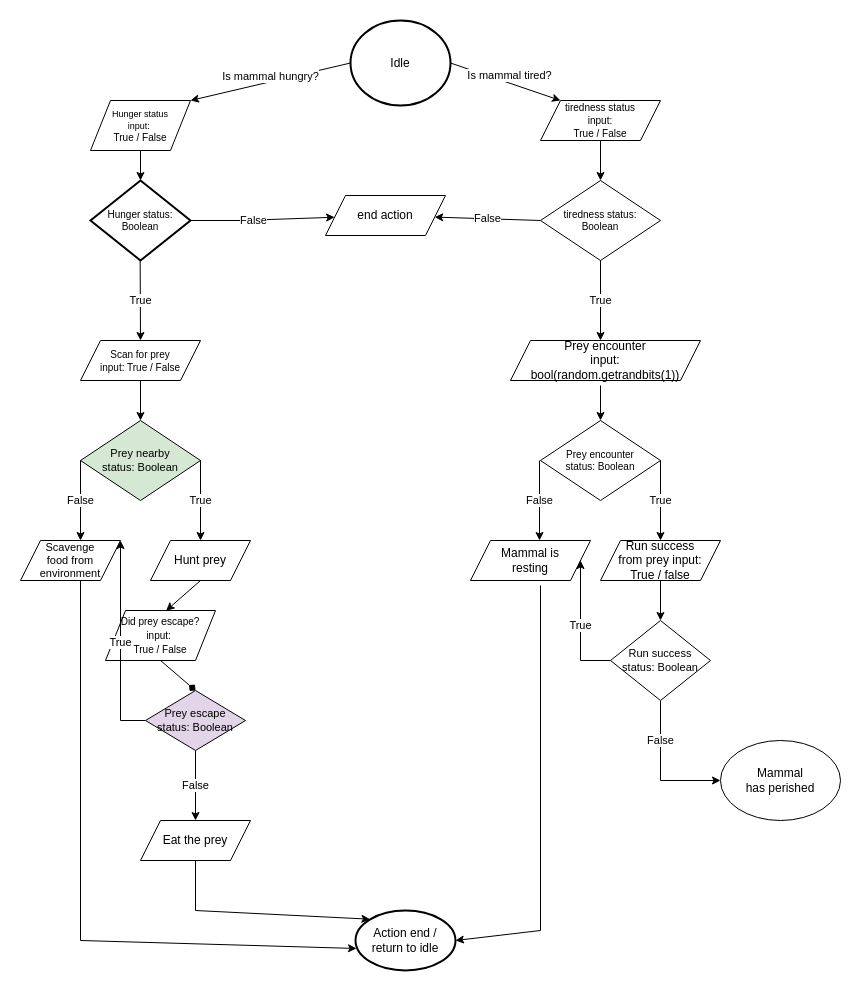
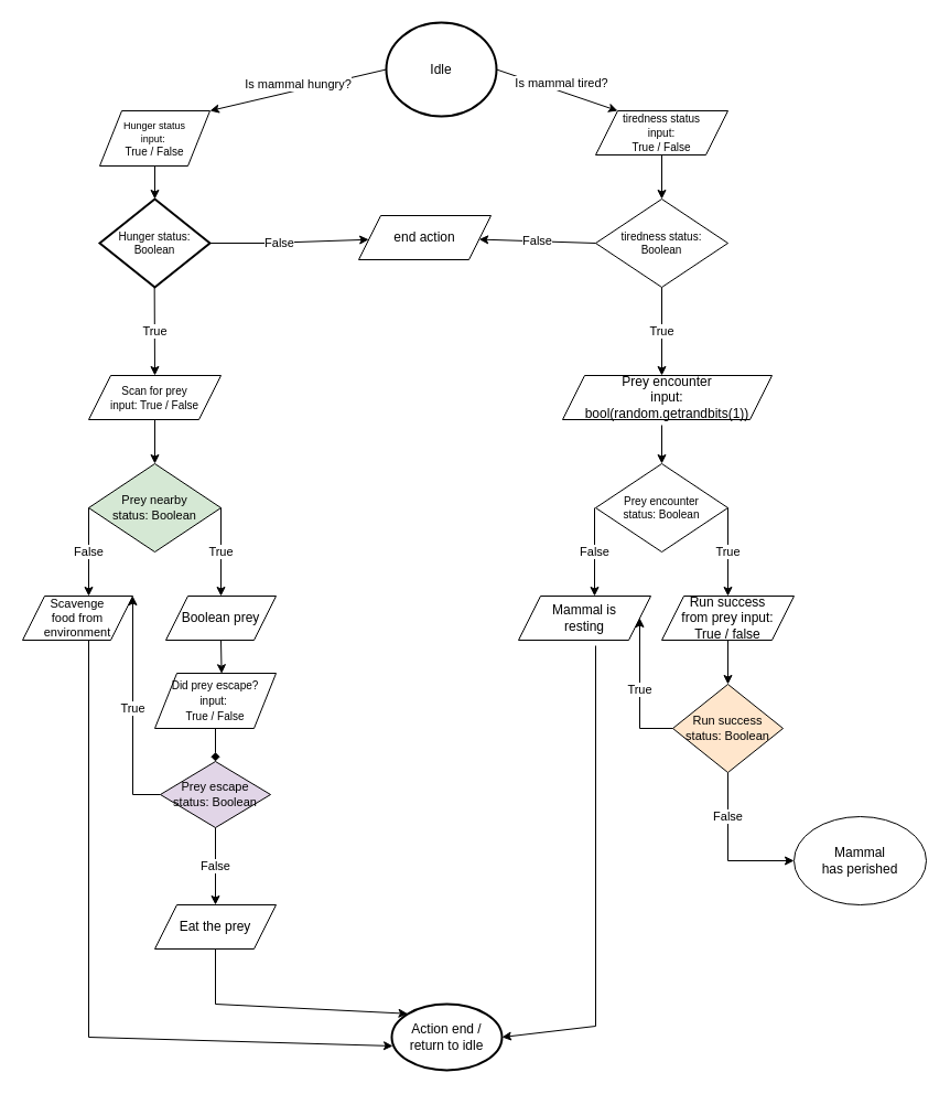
  <mxCell id="0" />
  <mxCell id="1" parent="0" />
  <mxCell id="2" value="Idle" style="strokeWidth=2;html=1;shape=mxgraph.flowchart.start_1;whiteSpace=wrap;" vertex="1" parent="1"><mxGeometry x="350" y="20" width="100" height="85" as="geometry" /></mxCell>
  <mxCell id="3" value="Is mammal hungry?" style="endArrow=classic;html=1;rounded=0;exitX=0;exitY=0.5;exitDx=0;exitDy=0;exitPerimeter=0;" edge="1" parent="1" source="2"><mxGeometry x="-0.02" y="-5" width="50" height="50" relative="1" as="geometry"><mxPoint x="360" y="80" as="sourcePoint" /><mxPoint x="190" y="100" as="targetPoint" /><mxPoint as="offset" /></mxGeometry></mxCell>
  <mxCell id="4" value="Is mammal tired?" style="endArrow=classic;html=1;rounded=0;exitX=1;exitY=0.5;exitDx=0;exitDy=0;exitPerimeter=0;" edge="1" parent="1" source="2"><mxGeometry x="0.041" y="7" width="50" height="50" relative="1" as="geometry"><mxPoint x="440" y="70" as="sourcePoint" /><mxPoint x="560" y="100" as="targetPoint" /><mxPoint as="offset" /></mxGeometry></mxCell>
  <mxCell id="5" value="&lt;div style=&quot;font-size: 10px;&quot;&gt;Hunger status:&lt;/div&gt;&lt;div style=&quot;font-size: 10px;&quot;&gt;Boolean&lt;br style=&quot;font-size: 10px;&quot;&gt;&lt;/div&gt;" style="strokeWidth=2;html=1;shape=mxgraph.flowchart.decision;whiteSpace=wrap;fontSize=10;" vertex="1" parent="1"><mxGeometry x="90" y="180" width="100" height="80" as="geometry" /></mxCell>
  <mxCell id="6" value="&lt;div&gt;Action end /&lt;/div&gt;&lt;div&gt;return to idle&lt;br&gt;&lt;/div&gt;" style="strokeWidth=2;html=1;shape=mxgraph.flowchart.start_1;whiteSpace=wrap;" vertex="1" parent="1"><mxGeometry x="355" y="910" width="100" height="60" as="geometry" /></mxCell>
  <mxCell id="7" value="True" style="endArrow=classic;html=1;rounded=0;" edge="1" parent="1"><mxGeometry width="50" height="50" relative="1" as="geometry"><mxPoint x="139.66" y="260" as="sourcePoint" /><mxPoint x="140" y="340" as="targetPoint" /></mxGeometry></mxCell>
  <mxCell id="8" value="&lt;div align=&quot;center&quot; style=&quot;font-size: 10px;&quot;&gt;&lt;font style=&quot;font-size: 9px;&quot;&gt;Hunger status&lt;/font&gt;&lt;/div&gt;&lt;div align=&quot;center&quot; style=&quot;font-size: 10px;&quot;&gt;&lt;font style=&quot;font-size: 9px;&quot;&gt;input:&amp;nbsp;&lt;/font&gt;&lt;/div&gt;&lt;div align=&quot;center&quot; style=&quot;font-size: 10px;&quot;&gt;&lt;font style=&quot;font-size: 10px;&quot;&gt;True / False&lt;/font&gt;&lt;br&gt;&lt;/div&gt;" style="shape=parallelogram;perimeter=parallelogramPerimeter;whiteSpace=wrap;html=1;fixedSize=1;" vertex="1" parent="1"><mxGeometry x="90" y="100" width="100" height="50" as="geometry" /></mxCell>
  <mxCell id="9" value="" style="endArrow=classic;html=1;rounded=0;" edge="1" parent="1" target="5"><mxGeometry width="50" height="50" relative="1" as="geometry"><mxPoint x="140" y="150" as="sourcePoint" /><mxPoint x="90" y="200" as="targetPoint" /></mxGeometry></mxCell>
  <mxCell id="10" value="False" style="endArrow=classic;html=1;rounded=0;" edge="1" parent="1" target="11"><mxGeometry x="-0.125" width="50" height="50" relative="1" as="geometry"><mxPoint x="190" y="220" as="sourcePoint" /><mxPoint x="320" y="220" as="targetPoint" /><Array as="points"><mxPoint x="240" y="220" /></Array><mxPoint as="offset" /></mxGeometry></mxCell>
  <mxCell id="11" value="end action" style="shape=parallelogram;perimeter=parallelogramPerimeter;whiteSpace=wrap;html=1;fixedSize=1;" vertex="1" parent="1"><mxGeometry x="325" y="195" width="120" height="40" as="geometry" /></mxCell>
  <mxCell id="12" value="&lt;div&gt;&lt;font style=&quot;font-size: 10px;&quot;&gt;Scan for prey&lt;/font&gt;&lt;/div&gt;&lt;div style=&quot;font-size: 10px;&quot;&gt;input: True / False&lt;br&gt;&lt;/div&gt;" style="shape=parallelogram;perimeter=parallelogramPerimeter;whiteSpace=wrap;html=1;fixedSize=1;" vertex="1" parent="1"><mxGeometry x="80" y="340" width="120" height="40" as="geometry" /></mxCell>
  <mxCell id="13" value="" style="endArrow=classic;html=1;rounded=0;" edge="1" parent="1"><mxGeometry width="50" height="50" relative="1" as="geometry"><mxPoint x="140" y="380" as="sourcePoint" /><mxPoint x="140" y="420" as="targetPoint" /></mxGeometry></mxCell>
  <mxCell id="14" value="&lt;div style=&quot;font-size: 11px;&quot;&gt;&lt;font style=&quot;font-size: 11px;&quot;&gt;Prey nearby&lt;/font&gt;&lt;/div&gt;&lt;div style=&quot;font-size: 11px;&quot;&gt;&lt;font style=&quot;font-size: 11px;&quot;&gt;status: Boolean&lt;/font&gt;&lt;br&gt;&lt;/div&gt;" style="rhombus;whiteSpace=wrap;html=1;fillColor=#d5e8d4;" vertex="1" parent="1"><mxGeometry x="80" y="420" width="120" height="80" as="geometry" /></mxCell>
  <mxCell id="15" value="False" style="endArrow=classic;html=1;rounded=0;" edge="1" parent="1"><mxGeometry width="50" height="50" relative="1" as="geometry"><mxPoint x="80" y="460" as="sourcePoint" /><mxPoint x="80" y="540" as="targetPoint" /></mxGeometry></mxCell>
  <mxCell id="16" value="&lt;div style=&quot;font-size: 11px;&quot;&gt;&lt;font style=&quot;font-size: 11px;&quot;&gt;Scavenge&lt;/font&gt;&lt;/div&gt;&lt;div style=&quot;font-size: 11px;&quot;&gt;&lt;font style=&quot;font-size: 11px;&quot;&gt;food from&lt;/font&gt;&lt;/div&gt;&lt;div style=&quot;font-size: 11px;&quot;&gt;&lt;font style=&quot;font-size: 11px;&quot;&gt;&lt;font style=&quot;font-size: 11px;&quot;&gt;environment&lt;/font&gt;&lt;br&gt;&lt;/font&gt;&lt;/div&gt;" style="shape=parallelogram;perimeter=parallelogramPerimeter;whiteSpace=wrap;html=1;fixedSize=1;" vertex="1" parent="1"><mxGeometry x="20" y="540" width="100" height="40" as="geometry" /></mxCell>
- <mxCell id="17" value="Hunt prey" style="shape=parallelogram;perimeter=parallelogramPerimeter;whiteSpace=wrap;html=1;fixedSize=1;" vertex="1" parent="1"><mxGeometry x="150" y="540" width="100" height="40" as="geometry" /></mxCell>
+ <mxCell id="17" value="Boolean prey" style="shape=parallelogram;perimeter=parallelogramPerimeter;whiteSpace=wrap;html=1;fixedSize=1;" vertex="1" parent="1"><mxGeometry x="150" y="540" width="100" height="40" as="geometry" /></mxCell>
  <mxCell id="18" value="True" style="endArrow=classic;html=1;rounded=0;entryX=0.5;entryY=0;entryDx=0;entryDy=0;" edge="1" parent="1" target="17"><mxGeometry width="50" height="50" relative="1" as="geometry"><mxPoint x="200" y="460" as="sourcePoint" /><mxPoint x="250" y="410" as="targetPoint" /></mxGeometry></mxCell>
  <mxCell id="19" value="" style="endArrow=classic;html=1;rounded=0;entryX=0.551;entryY=0.005;entryDx=0;entryDy=0;entryPerimeter=0;" edge="1" parent="1" target="20"><mxGeometry width="50" height="50" relative="1" as="geometry"><mxPoint x="200" y="580" as="sourcePoint" /><mxPoint x="200" y="620" as="targetPoint" /></mxGeometry></mxCell>
- <mxCell id="20" value="&lt;div style=&quot;font-size: 11px;&quot;&gt;&lt;font style=&quot;font-size: 10px;&quot;&gt;Did prey&lt;/font&gt; e&lt;font style=&quot;font-size: 10px;&quot;&gt;scape?&lt;/font&gt;&lt;/div&gt;&lt;div&gt;&lt;font style=&quot;font-size: 10px;&quot;&gt;input:&amp;nbsp;&lt;/font&gt;&lt;/div&gt;&lt;div&gt;&lt;font style=&quot;font-size: 10px;&quot;&gt;True / False&lt;/font&gt;&lt;br&gt;&lt;/div&gt;" style="shape=parallelogram;perimeter=parallelogramPerimeter;whiteSpace=wrap;html=1;fixedSize=1;" vertex="1" parent="1"><mxGeometry x="105" y="610" width="110" height="50" as="geometry" /></mxCell>
+ <mxCell id="20" value="&lt;div style=&quot;font-size: 11px;&quot;&gt;&lt;font style=&quot;font-size: 10px;&quot;&gt;Did prey&lt;/font&gt; e&lt;font style=&quot;font-size: 10px;&quot;&gt;scape?&lt;/font&gt;&lt;/div&gt;&lt;div&gt;&lt;font style=&quot;font-size: 10px;&quot;&gt;input:&amp;nbsp;&lt;/font&gt;&lt;/div&gt;&lt;div&gt;&lt;font style=&quot;font-size: 10px;&quot;&gt;True / False&lt;/font&gt;&lt;br&gt;&lt;/div&gt;" style="shape=parallelogram;perimeter=parallelogramPerimeter;whiteSpace=wrap;html=1;fixedSize=1;" vertex="1" parent="1"><mxGeometry x="140" y="610" width="110" height="50" as="geometry" /></mxCell>
  <mxCell id="21" value="&lt;div style=&quot;font-size: 11px;&quot;&gt;&lt;font style=&quot;font-size: 11px;&quot;&gt;Prey escape&lt;/font&gt;&lt;/div&gt;&lt;div style=&quot;font-size: 11px;&quot;&gt;&lt;font style=&quot;font-size: 11px;&quot;&gt;status: Boolean&lt;/font&gt;&lt;br&gt;&lt;/div&gt;" style="rhombus;whiteSpace=wrap;html=1;fillColor=#e1d5e7;" vertex="1" parent="1"><mxGeometry x="145" y="690" width="100" height="60" as="geometry" /></mxCell>
  <mxCell id="22" value="" style="endArrow=diamond;html=1;rounded=0;exitX=0.5;exitY=1;exitDx=0;exitDy=0;entryX=0.5;entryY=0;entryDx=0;entryDy=0;" edge="1" parent="1" source="20" target="21"><mxGeometry width="50" height="50" relative="1" as="geometry"><mxPoint x="380" y="670" as="sourcePoint" /><mxPoint x="430" y="620" as="targetPoint" /></mxGeometry></mxCell>
  <mxCell id="23" value="True" style="endArrow=classic;html=1;rounded=0;entryX=1;entryY=0;entryDx=0;entryDy=0;" edge="1" parent="1" target="16"><mxGeometry width="50" height="50" relative="1" as="geometry"><mxPoint x="145" y="720" as="sourcePoint" /><mxPoint x="120" y="700" as="targetPoint" /><Array as="points"><mxPoint x="120" y="720" /></Array></mxGeometry></mxCell>
  <mxCell id="24" value="False" style="endArrow=classic;html=1;rounded=0;" edge="1" parent="1"><mxGeometry width="50" height="50" relative="1" as="geometry"><mxPoint x="195" y="750" as="sourcePoint" /><mxPoint x="195" y="820" as="targetPoint" /></mxGeometry></mxCell>
  <mxCell id="25" value="Eat the prey" style="shape=parallelogram;perimeter=parallelogramPerimeter;whiteSpace=wrap;html=1;fixedSize=1;" vertex="1" parent="1"><mxGeometry x="140" y="820" width="110" height="40" as="geometry" /></mxCell>
  <mxCell id="26" value="" style="endArrow=classic;html=1;rounded=0;entryX=0.145;entryY=0.145;entryDx=0;entryDy=0;entryPerimeter=0;" edge="1" parent="1" target="6"><mxGeometry width="50" height="50" relative="1" as="geometry"><mxPoint x="195" y="860" as="sourcePoint" /><mxPoint x="195" y="900" as="targetPoint" /><Array as="points"><mxPoint x="195" y="910" /></Array></mxGeometry></mxCell>
  <mxCell id="27" value="" style="endArrow=classic;html=1;rounded=0;entryX=0.01;entryY=0.633;entryDx=0;entryDy=0;entryPerimeter=0;" edge="1" parent="1" target="6"><mxGeometry width="50" height="50" relative="1" as="geometry"><mxPoint x="80" y="580" as="sourcePoint" /><mxPoint x="80" y="980" as="targetPoint" /><Array as="points"><mxPoint x="80" y="940" /></Array></mxGeometry></mxCell>
  <mxCell id="28" value="&lt;div style=&quot;font-size: 11px;&quot;&gt;&lt;font style=&quot;font-size: 10px;&quot;&gt;tiredness status&lt;/font&gt;&lt;/div&gt;&lt;div style=&quot;font-size: 11px;&quot;&gt;&lt;font style=&quot;font-size: 10px;&quot;&gt;input:&lt;/font&gt;&lt;/div&gt;&lt;div style=&quot;font-size: 11px;&quot;&gt;&lt;font style=&quot;font-size: 10px;&quot;&gt;True / False&lt;/font&gt;&lt;br&gt;&lt;/div&gt;" style="shape=parallelogram;perimeter=parallelogramPerimeter;whiteSpace=wrap;html=1;fixedSize=1;" vertex="1" parent="1"><mxGeometry x="540" y="100" width="120" height="40" as="geometry" /></mxCell>
  <mxCell id="29" value="&lt;div style=&quot;font-size: 10px;&quot;&gt;tiredness status:&lt;/div&gt;&lt;div style=&quot;font-size: 10px;&quot;&gt;Boolean&lt;br&gt;&lt;/div&gt;" style="rhombus;whiteSpace=wrap;html=1;" vertex="1" parent="1"><mxGeometry x="540" y="180" width="120" height="80" as="geometry" /></mxCell>
  <mxCell id="30" value="False" style="endArrow=classic;html=1;rounded=0;" edge="1" parent="1" target="11"><mxGeometry width="50" height="50" relative="1" as="geometry"><mxPoint x="540" y="220" as="sourcePoint" /><mxPoint x="590" y="170" as="targetPoint" /></mxGeometry></mxCell>
  <mxCell id="31" value="" style="endArrow=classic;html=1;rounded=0;" edge="1" parent="1" target="29"><mxGeometry width="50" height="50" relative="1" as="geometry"><mxPoint x="600" y="140" as="sourcePoint" /><mxPoint x="650" y="90" as="targetPoint" /></mxGeometry></mxCell>
  <mxCell id="32" value="True" style="endArrow=classic;html=1;rounded=0;" edge="1" parent="1"><mxGeometry width="50" height="50" relative="1" as="geometry"><mxPoint x="600" y="260" as="sourcePoint" /><mxPoint x="600" y="340" as="targetPoint" /></mxGeometry></mxCell>
  <mxCell id="33" value="&lt;div&gt;Prey encounter&lt;/div&gt;&lt;div&gt;input:&lt;/div&gt;&lt;div&gt;bool(random.getrandbits(1))&lt;br&gt;&lt;/div&gt;" style="shape=parallelogram;perimeter=parallelogramPerimeter;whiteSpace=wrap;html=1;fixedSize=1;" vertex="1" parent="1"><mxGeometry x="510" y="340" width="190" height="40" as="geometry" /></mxCell>
  <mxCell id="34" value="" style="endArrow=classic;html=1;rounded=0;" edge="1" parent="1"><mxGeometry width="50" height="50" relative="1" as="geometry"><mxPoint x="600" y="385" as="sourcePoint" /><mxPoint x="600" y="420" as="targetPoint" /></mxGeometry></mxCell>
  <mxCell id="35" value="&lt;div style=&quot;font-size: 10px;&quot;&gt;Prey encounter&lt;/div&gt;&lt;div style=&quot;font-size: 10px;&quot;&gt;status: Boolean&lt;br&gt;&lt;/div&gt;" style="rhombus;whiteSpace=wrap;html=1;" vertex="1" parent="1"><mxGeometry x="540" y="420" width="120" height="80" as="geometry" /></mxCell>
  <mxCell id="36" value="True" style="endArrow=classic;html=1;rounded=0;" edge="1" parent="1"><mxGeometry width="50" height="50" relative="1" as="geometry"><mxPoint x="660" y="460" as="sourcePoint" /><mxPoint x="660" y="540" as="targetPoint" /></mxGeometry></mxCell>
  <mxCell id="37" value="False" style="endArrow=classic;html=1;rounded=0;" edge="1" parent="1"><mxGeometry width="50" height="50" relative="1" as="geometry"><mxPoint x="539" y="460" as="sourcePoint" /><mxPoint x="539" y="540" as="targetPoint" /></mxGeometry></mxCell>
  <mxCell id="38" value="&lt;div&gt;Mammal is&lt;/div&gt;&lt;div&gt;resting&lt;br&gt;&lt;/div&gt;" style="shape=parallelogram;perimeter=parallelogramPerimeter;whiteSpace=wrap;html=1;fixedSize=1;" vertex="1" parent="1"><mxGeometry x="470" y="540" width="120" height="40" as="geometry" /></mxCell>
  <mxCell id="39" value="&lt;div&gt;Run success&lt;/div&gt;&lt;div&gt;from prey input:&lt;/div&gt;&lt;div&gt;True / false&lt;br&gt;&lt;/div&gt;" style="shape=parallelogram;perimeter=parallelogramPerimeter;whiteSpace=wrap;html=1;fixedSize=1;" vertex="1" parent="1"><mxGeometry x="600" y="540" width="120" height="40" as="geometry" /></mxCell>
  <mxCell id="40" value="" style="endArrow=classic;html=1;rounded=0;" edge="1" parent="1"><mxGeometry width="50" height="50" relative="1" as="geometry"><mxPoint x="660" y="580" as="sourcePoint" /><mxPoint x="660" y="620" as="targetPoint" /></mxGeometry></mxCell>
- <mxCell id="41" value="&lt;div style=&quot;font-size: 11px;&quot;&gt;&lt;font style=&quot;font-size: 11px;&quot;&gt;Run success&lt;/font&gt;&lt;/div&gt;&lt;div style=&quot;font-size: 11px;&quot;&gt;&lt;font style=&quot;font-size: 11px;&quot;&gt;status: Boolean&lt;/font&gt;&lt;br&gt;&lt;/div&gt;" style="rhombus;whiteSpace=wrap;html=1;" vertex="1" parent="1"><mxGeometry x="610" y="620" width="100" height="80" as="geometry" /></mxCell>
+ <mxCell id="41" value="&lt;div style=&quot;font-size: 11px;&quot;&gt;&lt;font style=&quot;font-size: 11px;&quot;&gt;Run success&lt;/font&gt;&lt;/div&gt;&lt;div style=&quot;font-size: 11px;&quot;&gt;&lt;font style=&quot;font-size: 11px;&quot;&gt;status: Boolean&lt;/font&gt;&lt;br&gt;&lt;/div&gt;" style="rhombus;whiteSpace=wrap;html=1;fillColor=#ffe6cc;" vertex="1" parent="1"><mxGeometry x="610" y="620" width="100" height="80" as="geometry" /></mxCell>
  <mxCell id="42" value="True" style="endArrow=classic;html=1;rounded=0;entryX=1;entryY=0.5;entryDx=0;entryDy=0;" edge="1" parent="1" target="38"><mxGeometry width="50" height="50" relative="1" as="geometry"><mxPoint x="610" y="660" as="sourcePoint" /><mxPoint x="570" y="660" as="targetPoint" /><Array as="points"><mxPoint x="580" y="660" /></Array></mxGeometry></mxCell>
  <mxCell id="43" value="False" style="endArrow=classic;html=1;rounded=0;" edge="1" parent="1"><mxGeometry x="-0.429" width="50" height="50" relative="1" as="geometry"><mxPoint x="660" y="700" as="sourcePoint" /><mxPoint x="720" y="780" as="targetPoint" /><Array as="points"><mxPoint x="660" y="780" /></Array><mxPoint as="offset" /></mxGeometry></mxCell>
  <mxCell id="44" value="&lt;div&gt;Mammal&lt;/div&gt;&lt;div&gt;has perished&lt;br&gt;&lt;/div&gt;" style="ellipse;whiteSpace=wrap;html=1;" vertex="1" parent="1"><mxGeometry x="720" y="740" width="120" height="80" as="geometry" /></mxCell>
  <mxCell id="45" value="" style="endArrow=classic;html=1;rounded=0;entryX=1;entryY=0.5;entryDx=0;entryDy=0;entryPerimeter=0;" edge="1" parent="1" target="6"><mxGeometry width="50" height="50" relative="1" as="geometry"><mxPoint x="540" y="585" as="sourcePoint" /><mxPoint x="540" y="930" as="targetPoint" /><Array as="points"><mxPoint x="540" y="930" /></Array></mxGeometry></mxCell>
